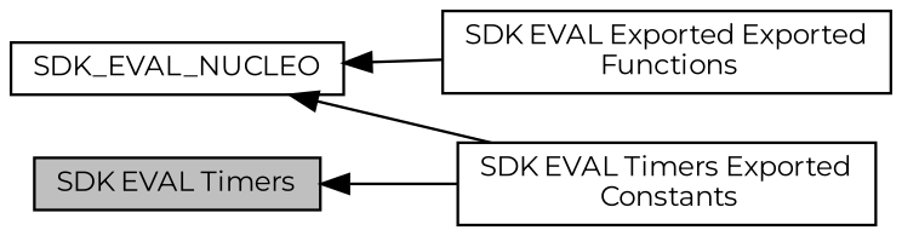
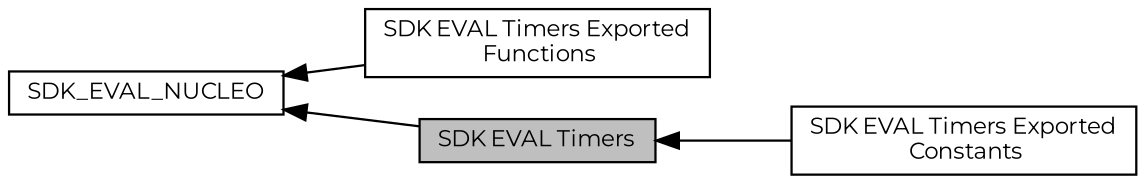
  digraph {
    fontname=Montserrat
    rankdir=LR
    node [color=black fillcolor=white fontname=Montserrat fontsize=10 shape=box style=filled]
    edge [dir=back fontname=Montserrat fontsize=10 labelfontname=Helvetica labelfontsize=10 shape=plaintext style=solid]
-   n1 [height=0.2 label="SDK EVAL Exported Exported\l Functions" width=0.4]
+   n1 [height=0.2 label="SDK EVAL Timers Exported\l Functions" width=0.4]
    n2 [fillcolor=grey75 fontcolor=black height=0.2 label="SDK EVAL Timers" width=0.4]
    n3 [height=0.2 label="SDK EVAL Timers Exported\l Constants" width=0.4]
    n4 [height=0.2 label=SDK_EVAL_NUCLEO width=0.4]
    n2 -> n3
    n4 -> n1
-   n4 -> n3
+   n4 -> n2
  }
